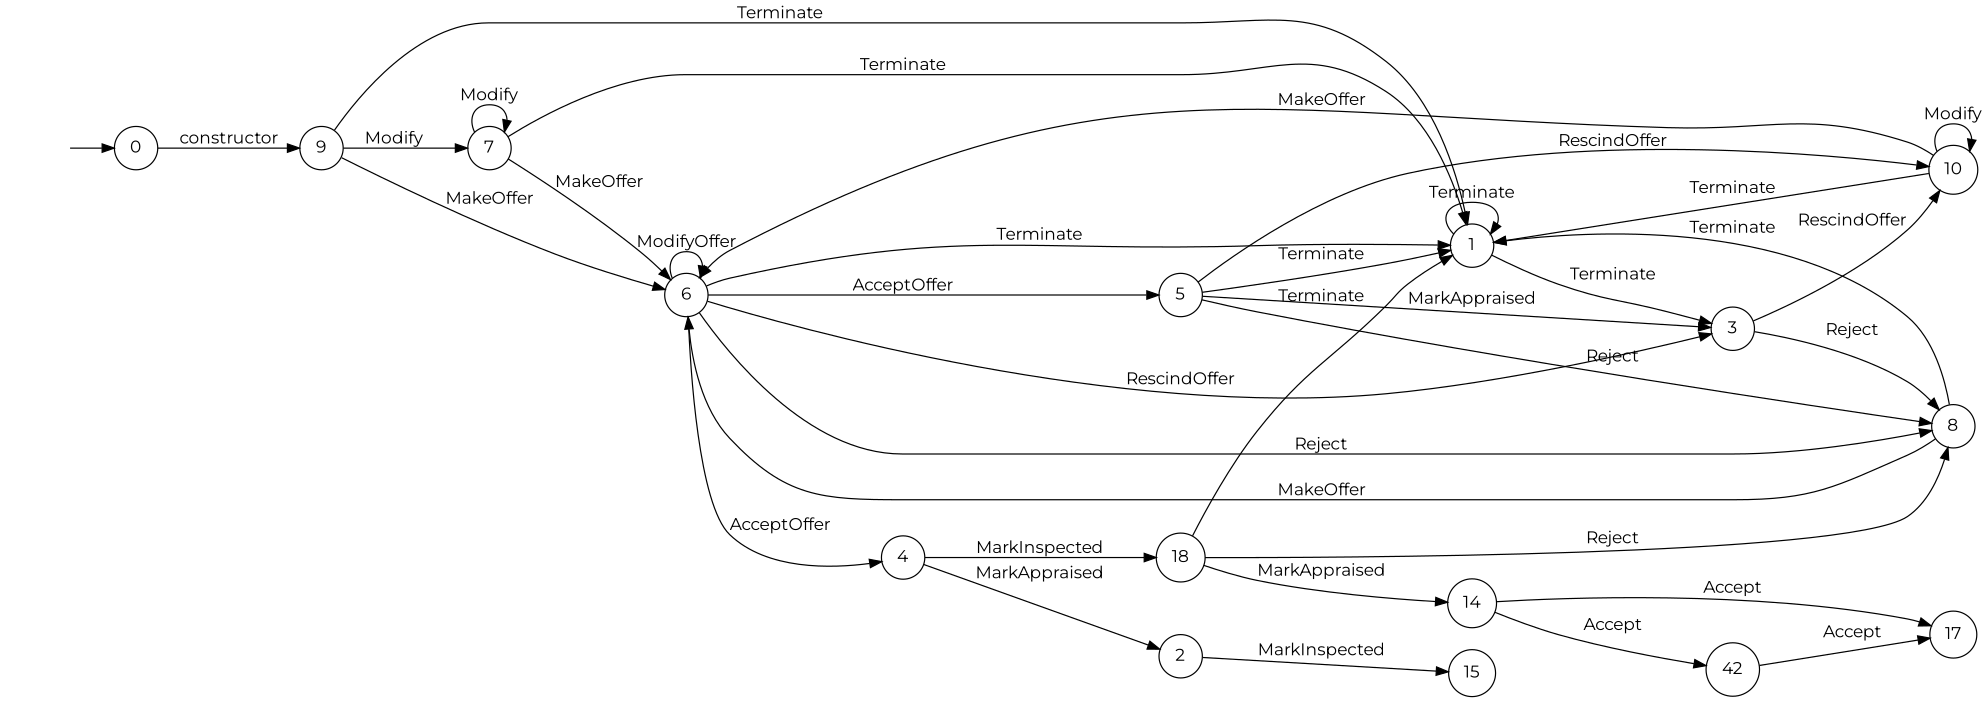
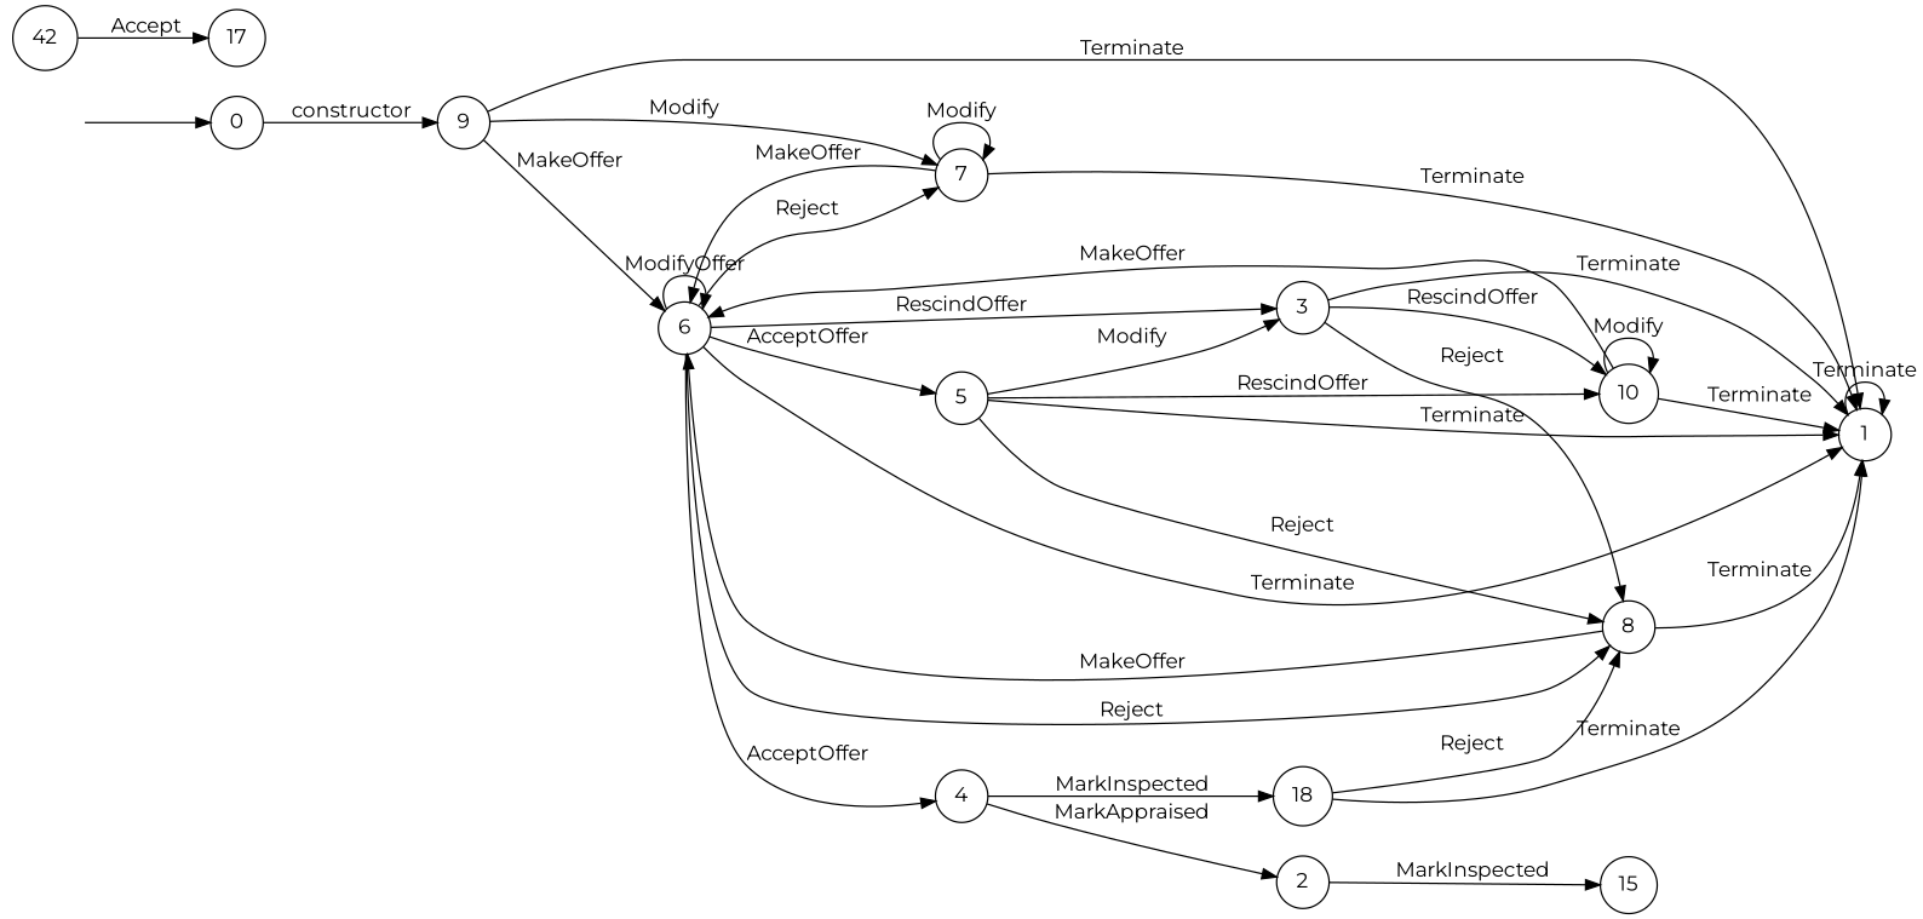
  digraph {
    fontname=Montserrat
    rankdir=LR
    node [fontname=Montserrat shape=circle]
    edge [fontname=Montserrat]
    "" [shape=plaintext]
    n2 [label=0]
    n3 [label=9]
    n4 [label=10]
    n5 [label=6]
    n6 [label=1]
    n7 [label=5]
    n8 [label=8]
    n9 [label=3]
    n10 [label=4]
    n11 [label=7]
    n12 [label=2]
    n13 [label=15]
    n14 [label=18]
    n15 [label=42]
    n16 [label=17]
-   n17 [label=14]
    "" -> n2
    n2 -> n3 [label=constructor]
    n3 -> n5 [label=MakeOffer]
    n3 -> n6 [label=Terminate]
    n3 -> n11 [label=Modify]
    n4 -> n4 [label=Modify]
    n4 -> n5 [label=MakeOffer]
    n4 -> n6 [label=Terminate]
    n5 -> n5 [label=ModifyOffer]
    n5 -> n6 [label=Terminate]
    n5 -> n7 [label=AcceptOffer]
    n5 -> n8 [label=Reject]
    n5 -> n9 [label=RescindOffer]
    n5 -> n10 [label=AcceptOffer]
+   n5 -> n11 [label=Reject]
    n6 -> n6 [label=Terminate]
    n7 -> n4 [label=RescindOffer]
    n7 -> n6 [label=Terminate]
    n7 -> n8 [label=Reject]
-   n7 -> n9 [label=MarkAppraised]
+   n7 -> n9 [label=Modify]
    n8 -> n5 [label=MakeOffer]
    n8 -> n6 [label=Terminate]
    n9 -> n4 [label=RescindOffer]
-   n6 -> n9 [label=Terminate]
+   n9 -> n6 [label=Terminate]
    n9 -> n8 [label=Reject]
    n10 -> n12 [label=MarkAppraised]
    n10 -> n14 [label=MarkInspected]
    n11 -> n5 [label=MakeOffer]
    n11 -> n6 [label=Terminate]
    n11 -> n11 [label=Modify]
    n12 -> n13 [label=MarkInspected]
    n14 -> n6 [label=Terminate]
    n14 -> n8 [label=Reject]
-   n14 -> n17 [label=MarkAppraised]
    n15 -> n16 [label=Accept]
-   n17 -> n15 [label=Accept]
-   n17 -> n16 [label=Accept]
  }
